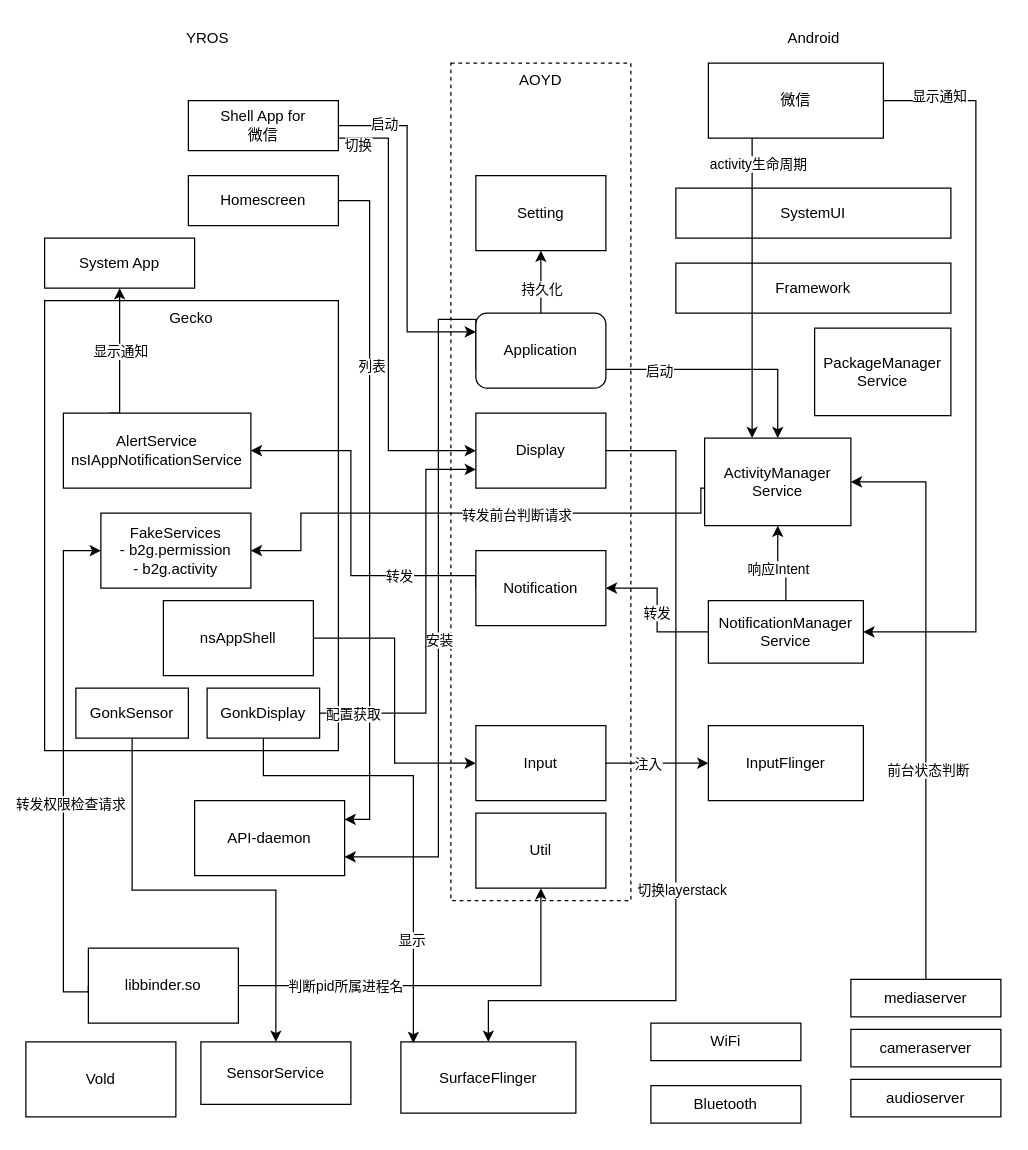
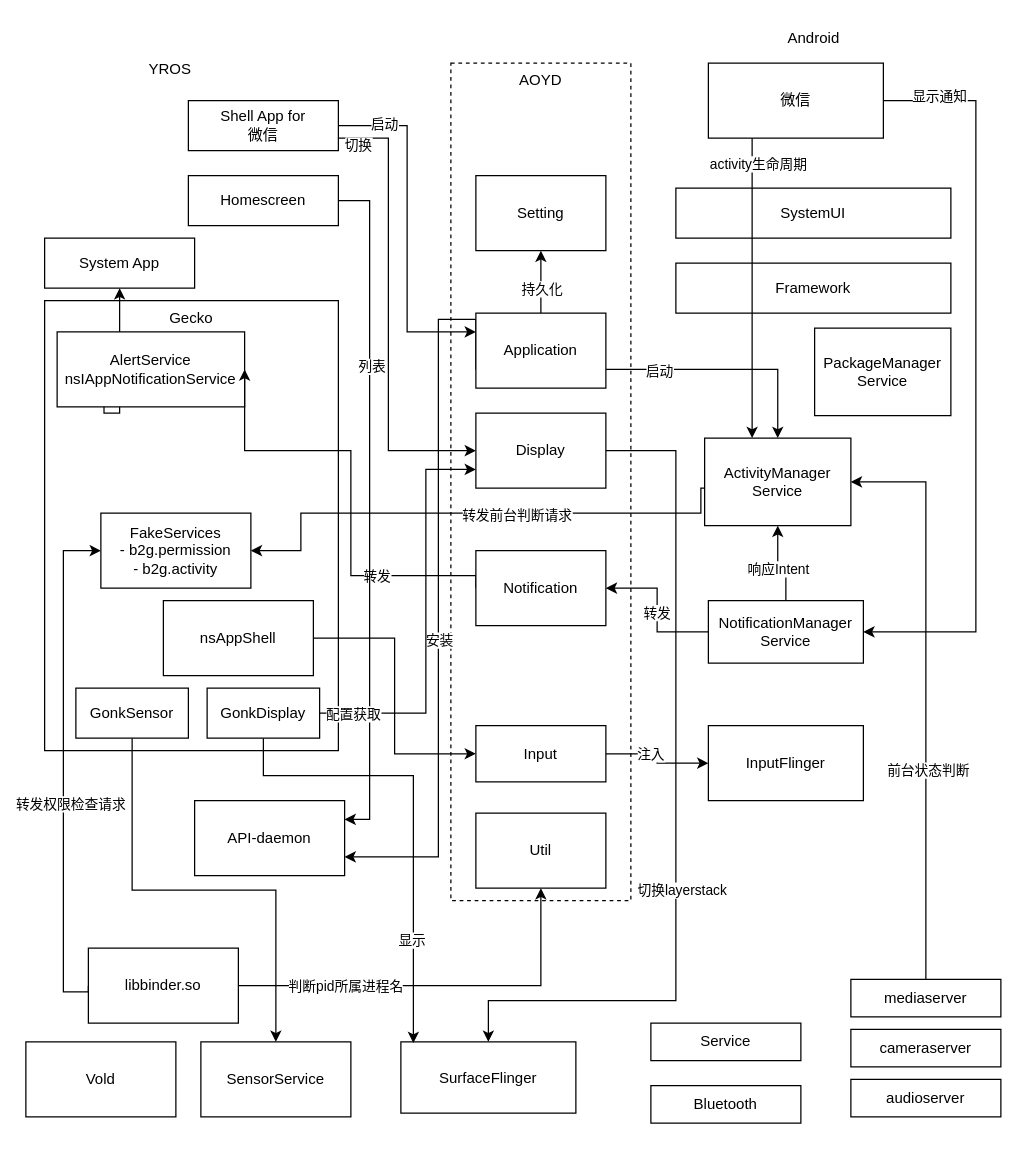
  <mxCell id="0" />
  <mxCell id="1" parent="0" />
  <mxCell id="2" value="AOYD" style="rounded=0;whiteSpace=wrap;html=1;verticalAlign=top;dashed=1;" vertex="1" parent="1"><mxGeometry x="360" y="50" width="144" height="670" as="geometry" /></mxCell>
- <mxCell id="3" value="YROS" style="text;html=1;align=center;verticalAlign=middle;resizable=0;points=[];autosize=1;strokeColor=none;fillColor=none;" vertex="1" parent="1"><mxGeometry x="140" y="20" width="50" height="20" as="geometry" /></mxCell>
+ <mxCell id="3" value="YROS" style="text;html=1;align=center;verticalAlign=middle;resizable=0;points=[];autosize=1;strokeColor=none;fillColor=none;" vertex="1" parent="1"><mxGeometry x="110" y="45" width="50" height="20" as="geometry" /></mxCell>
  <mxCell id="4" value="Android" style="text;html=1;align=center;verticalAlign=middle;resizable=0;points=[];autosize=1;strokeColor=none;fillColor=none;" vertex="1" parent="1"><mxGeometry x="620" y="20" width="60" height="20" as="geometry" /></mxCell>
  <mxCell id="5" style="edgeStyle=orthogonalEdgeStyle;rounded=0;orthogonalLoop=1;jettySize=auto;html=1;exitX=1;exitY=0.5;exitDx=0;exitDy=0;entryX=0;entryY=0.25;entryDx=0;entryDy=0;" edge="1" parent="1" source="9" target="19"><mxGeometry relative="1" as="geometry" /></mxCell>
  <mxCell id="6" value="启动" style="edgeLabel;html=1;align=center;verticalAlign=middle;resizable=0;points=[];" vertex="1" connectable="0" parent="5"><mxGeometry x="-0.735" y="2" relative="1" as="geometry"><mxPoint as="offset" /></mxGeometry></mxCell>
  <mxCell id="7" style="edgeStyle=orthogonalEdgeStyle;rounded=0;orthogonalLoop=1;jettySize=auto;html=1;exitX=1;exitY=0.75;exitDx=0;exitDy=0;entryX=0;entryY=0.5;entryDx=0;entryDy=0;" edge="1" parent="1" source="9" target="12"><mxGeometry relative="1" as="geometry"><Array as="points"><mxPoint x="310" y="110" /><mxPoint x="310" y="360" /></Array></mxGeometry></mxCell>
  <mxCell id="8" value="切换" style="edgeLabel;html=1;align=center;verticalAlign=middle;resizable=0;points=[];" vertex="1" connectable="0" parent="7"><mxGeometry x="-0.851" y="-2" relative="1" as="geometry"><mxPoint x="-12" y="3" as="offset" /></mxGeometry></mxCell>
  <mxCell id="9" value="Shell App for&lt;br&gt;微信" style="rounded=0;whiteSpace=wrap;html=1;" vertex="1" parent="1"><mxGeometry x="150" y="80" width="120" height="40" as="geometry" /></mxCell>
  <mxCell id="10" style="edgeStyle=orthogonalEdgeStyle;rounded=0;orthogonalLoop=1;jettySize=auto;html=1;exitX=1;exitY=0.5;exitDx=0;exitDy=0;" edge="1" parent="1" source="12" target="41"><mxGeometry relative="1" as="geometry"><Array as="points"><mxPoint x="540" y="360" /><mxPoint x="540" y="800" /><mxPoint x="390" y="800" /></Array></mxGeometry></mxCell>
  <mxCell id="11" value="切换layerstack" style="edgeLabel;html=1;align=center;verticalAlign=middle;resizable=0;points=[];" vertex="1" connectable="0" parent="10"><mxGeometry x="0.198" y="4" relative="1" as="geometry"><mxPoint as="offset" /></mxGeometry></mxCell>
  <mxCell id="12" value="Display" style="rounded=0;whiteSpace=wrap;html=1;verticalAlign=middle;" vertex="1" parent="1"><mxGeometry x="380" y="330" width="104" height="60" as="geometry" /></mxCell>
  <mxCell id="13" style="edgeStyle=orthogonalEdgeStyle;rounded=0;orthogonalLoop=1;jettySize=auto;html=1;exitX=0.5;exitY=0;exitDx=0;exitDy=0;entryX=0.5;entryY=1;entryDx=0;entryDy=0;" edge="1" parent="1" source="19" target="58"><mxGeometry relative="1" as="geometry" /></mxCell>
  <mxCell id="14" value="持久化" style="edgeLabel;html=1;align=center;verticalAlign=middle;resizable=0;points=[];" vertex="1" connectable="0" parent="13"><mxGeometry x="-0.343" y="-3" relative="1" as="geometry"><mxPoint x="-3" y="-4" as="offset" /></mxGeometry></mxCell>
  <mxCell id="15" style="edgeStyle=orthogonalEdgeStyle;rounded=0;orthogonalLoop=1;jettySize=auto;html=1;exitX=0;exitY=0.75;exitDx=0;exitDy=0;entryX=1;entryY=0.75;entryDx=0;entryDy=0;" edge="1" parent="1" source="19" target="40"><mxGeometry relative="1" as="geometry"><Array as="points"><mxPoint x="350" y="255" /><mxPoint x="350" y="685" /></Array></mxGeometry></mxCell>
  <mxCell id="16" value="安装" style="edgeLabel;html=1;align=center;verticalAlign=middle;resizable=0;points=[];" vertex="1" connectable="0" parent="15"><mxGeometry x="0.062" y="3" relative="1" as="geometry"><mxPoint x="-3" y="21" as="offset" /></mxGeometry></mxCell>
  <mxCell id="17" style="edgeStyle=orthogonalEdgeStyle;rounded=0;orthogonalLoop=1;jettySize=auto;html=1;exitX=1;exitY=0.75;exitDx=0;exitDy=0;" edge="1" parent="1" source="19" target="24"><mxGeometry relative="1" as="geometry" /></mxCell>
  <mxCell id="18" value="启动" style="edgeLabel;html=1;align=center;verticalAlign=middle;resizable=0;points=[];" vertex="1" connectable="0" parent="17"><mxGeometry x="-0.565" y="-1" relative="1" as="geometry"><mxPoint as="offset" /></mxGeometry></mxCell>
- <mxCell id="19" value="Application" style="whiteSpace=wrap;html=1;verticalAlign=middle;rounded=1;" vertex="1" parent="1"><mxGeometry x="380" y="250" width="104" height="60" as="geometry" /></mxCell>
+ <mxCell id="19" value="Application" style="rounded=0;whiteSpace=wrap;html=1;verticalAlign=middle;" vertex="1" parent="1"><mxGeometry x="380" y="250" width="104" height="60" as="geometry" /></mxCell>
  <mxCell id="20" value="Gecko" style="rounded=0;whiteSpace=wrap;html=1;verticalAlign=top;" vertex="1" parent="1"><mxGeometry x="35" y="240" width="235" height="360" as="geometry" /></mxCell>
  <mxCell id="21" value="PackageManager&lt;br&gt;Service" style="rounded=0;whiteSpace=wrap;html=1;verticalAlign=middle;" vertex="1" parent="1"><mxGeometry x="651" y="262" width="109" height="70" as="geometry" /></mxCell>
  <mxCell id="22" style="edgeStyle=orthogonalEdgeStyle;rounded=0;orthogonalLoop=1;jettySize=auto;html=1;exitX=0;exitY=0.75;exitDx=0;exitDy=0;entryX=1;entryY=0.5;entryDx=0;entryDy=0;" edge="1" parent="1" source="24" target="42"><mxGeometry relative="1" as="geometry"><Array as="points"><mxPoint x="560" y="390" /><mxPoint x="560" y="410" /><mxPoint x="240" y="410" /><mxPoint x="240" y="440" /></Array></mxGeometry></mxCell>
  <mxCell id="23" value="转发前台判断请求" style="edgeLabel;html=1;align=center;verticalAlign=middle;resizable=0;points=[];" vertex="1" connectable="0" parent="22"><mxGeometry x="-0.141" y="1" relative="1" as="geometry"><mxPoint as="offset" /></mxGeometry></mxCell>
  <mxCell id="24" value="ActivityManager&lt;br&gt;Service" style="rounded=0;whiteSpace=wrap;html=1;verticalAlign=middle;" vertex="1" parent="1"><mxGeometry x="563" y="350" width="117" height="70" as="geometry" /></mxCell>
  <mxCell id="25" style="edgeStyle=orthogonalEdgeStyle;rounded=0;orthogonalLoop=1;jettySize=auto;html=1;exitX=0;exitY=0.5;exitDx=0;exitDy=0;entryX=1;entryY=0.5;entryDx=0;entryDy=0;" edge="1" parent="1" source="29" target="36"><mxGeometry relative="1" as="geometry" /></mxCell>
  <mxCell id="26" value="转发" style="edgeLabel;html=1;align=center;verticalAlign=middle;resizable=0;points=[];" vertex="1" connectable="0" parent="25"><mxGeometry x="-0.239" y="1" relative="1" as="geometry"><mxPoint y="-12" as="offset" /></mxGeometry></mxCell>
  <mxCell id="27" style="edgeStyle=orthogonalEdgeStyle;rounded=0;orthogonalLoop=1;jettySize=auto;html=1;exitX=0.5;exitY=0;exitDx=0;exitDy=0;entryX=0.5;entryY=1;entryDx=0;entryDy=0;" edge="1" parent="1" source="29" target="24"><mxGeometry relative="1" as="geometry" /></mxCell>
  <mxCell id="28" value="响应Intent" style="edgeLabel;html=1;align=center;verticalAlign=middle;resizable=0;points=[];" vertex="1" connectable="0" parent="27"><mxGeometry x="0.312" relative="1" as="geometry"><mxPoint y="12" as="offset" /></mxGeometry></mxCell>
  <mxCell id="29" value="NotificationManager&lt;br&gt;Service" style="rounded=0;whiteSpace=wrap;html=1;verticalAlign=middle;" vertex="1" parent="1"><mxGeometry x="566" y="480" width="124" height="50" as="geometry" /></mxCell>
  <mxCell id="30" value="System App" style="rounded=0;whiteSpace=wrap;html=1;" vertex="1" parent="1"><mxGeometry x="35" y="190" width="120" height="40" as="geometry" /></mxCell>
  <mxCell id="31" style="edgeStyle=orthogonalEdgeStyle;rounded=0;orthogonalLoop=1;jettySize=auto;html=1;exitX=0.25;exitY=0;exitDx=0;exitDy=0;entryX=0.5;entryY=1;entryDx=0;entryDy=0;" edge="1" parent="1" source="33" target="30"><mxGeometry relative="1" as="geometry"><Array as="points"><mxPoint x="95" y="330" /></Array></mxGeometry></mxCell>
  <mxCell id="32" value="显示通知" style="edgeLabel;html=1;align=center;verticalAlign=middle;resizable=0;points=[];" vertex="1" connectable="0" parent="31"><mxGeometry x="0.152" relative="1" as="geometry"><mxPoint y="5" as="offset" /></mxGeometry></mxCell>
- <mxCell id="33" value="AlertService&lt;br&gt;nsIAppNotificationService" style="rounded=0;whiteSpace=wrap;html=1;" vertex="1" parent="1"><mxGeometry x="50" y="330" width="150" height="60" as="geometry" /></mxCell>
+ <mxCell id="33" value="AlertService&lt;br&gt;nsIAppNotificationService" style="rounded=0;whiteSpace=wrap;html=1;" vertex="1" parent="1"><mxGeometry x="45" y="265" width="150" height="60" as="geometry" /></mxCell>
  <mxCell id="34" style="edgeStyle=orthogonalEdgeStyle;rounded=0;orthogonalLoop=1;jettySize=auto;html=1;exitX=0;exitY=0.5;exitDx=0;exitDy=0;entryX=1;entryY=0.5;entryDx=0;entryDy=0;" edge="1" parent="1" source="36" target="33"><mxGeometry relative="1" as="geometry"><Array as="points"><mxPoint x="280" y="460" /><mxPoint x="280" y="360" /></Array></mxGeometry></mxCell>
  <mxCell id="35" value="转发" style="edgeLabel;html=1;align=center;verticalAlign=middle;resizable=0;points=[];" vertex="1" connectable="0" parent="34"><mxGeometry x="-0.501" y="3" relative="1" as="geometry"><mxPoint y="-3" as="offset" /></mxGeometry></mxCell>
  <mxCell id="36" value="Notification" style="rounded=0;whiteSpace=wrap;html=1;verticalAlign=middle;" vertex="1" parent="1"><mxGeometry x="380" y="440" width="104" height="60" as="geometry" /></mxCell>
  <mxCell id="37" style="edgeStyle=orthogonalEdgeStyle;rounded=0;orthogonalLoop=1;jettySize=auto;html=1;exitX=1;exitY=0.5;exitDx=0;exitDy=0;entryX=1;entryY=0.25;entryDx=0;entryDy=0;" edge="1" parent="1" source="39" target="40"><mxGeometry relative="1" as="geometry" /></mxCell>
  <mxCell id="38" value="列表" style="edgeLabel;html=1;align=center;verticalAlign=middle;resizable=0;points=[];" vertex="1" connectable="0" parent="37"><mxGeometry x="-0.42" y="1" relative="1" as="geometry"><mxPoint as="offset" /></mxGeometry></mxCell>
  <mxCell id="39" value="Homescreen" style="rounded=0;whiteSpace=wrap;html=1;" vertex="1" parent="1"><mxGeometry x="150" y="140" width="120" height="40" as="geometry" /></mxCell>
  <mxCell id="40" value="API-daemon" style="rounded=0;whiteSpace=wrap;html=1;" vertex="1" parent="1"><mxGeometry x="155" y="640" width="120" height="60" as="geometry" /></mxCell>
  <mxCell id="41" value="SurfaceFlinger" style="rounded=0;whiteSpace=wrap;html=1;verticalAlign=middle;" vertex="1" parent="1"><mxGeometry x="320" y="833" width="140" height="57" as="geometry" /></mxCell>
  <mxCell id="42" value="FakeServices&lt;br&gt;- b2g.permission&lt;br&gt;- b2g.activity" style="rounded=0;whiteSpace=wrap;html=1;" vertex="1" parent="1"><mxGeometry x="80" y="410" width="120" height="60" as="geometry" /></mxCell>
  <mxCell id="43" style="edgeStyle=orthogonalEdgeStyle;rounded=0;orthogonalLoop=1;jettySize=auto;html=1;exitX=0;exitY=0.5;exitDx=0;exitDy=0;entryX=0;entryY=0.5;entryDx=0;entryDy=0;" edge="1" parent="1" source="47" target="42"><mxGeometry relative="1" as="geometry"><Array as="points"><mxPoint x="50" y="793" /><mxPoint x="50" y="440" /></Array></mxGeometry></mxCell>
  <mxCell id="44" value="转发权限检查请求" style="edgeLabel;html=1;align=center;verticalAlign=middle;resizable=0;points=[];" vertex="1" connectable="0" parent="43"><mxGeometry x="-0.137" y="-5" relative="1" as="geometry"><mxPoint as="offset" /></mxGeometry></mxCell>
  <mxCell id="45" style="edgeStyle=orthogonalEdgeStyle;rounded=0;sketch=0;jumpStyle=none;orthogonalLoop=1;jettySize=auto;html=1;exitX=1;exitY=0.5;exitDx=0;exitDy=0;entryX=0.5;entryY=1;entryDx=0;entryDy=0;endArrow=classic;endFill=1;strokeColor=default;" edge="1" parent="1" source="47" target="78"><mxGeometry relative="1" as="geometry" /></mxCell>
  <mxCell id="46" value="判断pid所属进程名" style="edgeLabel;html=1;align=center;verticalAlign=middle;resizable=0;points=[];" vertex="1" connectable="0" parent="45"><mxGeometry x="-0.211" y="-2" relative="1" as="geometry"><mxPoint x="-41" y="-2" as="offset" /></mxGeometry></mxCell>
  <mxCell id="47" value="libbinder.so" style="rounded=0;whiteSpace=wrap;html=1;" vertex="1" parent="1"><mxGeometry x="70" y="758" width="120" height="60" as="geometry" /></mxCell>
  <mxCell id="48" value="InputFlinger" style="rounded=0;whiteSpace=wrap;html=1;" vertex="1" parent="1"><mxGeometry x="566" y="580" width="124" height="60" as="geometry" /></mxCell>
  <mxCell id="49" value="Vold" style="rounded=0;whiteSpace=wrap;html=1;" vertex="1" parent="1"><mxGeometry x="20" y="833" width="120" height="60" as="geometry" /></mxCell>
- <mxCell id="50" value="SensorService" style="rounded=0;whiteSpace=wrap;html=1;" vertex="1" parent="1"><mxGeometry x="160" y="833" width="120" height="50" as="geometry" /></mxCell>
+ <mxCell id="50" value="SensorService" style="rounded=0;whiteSpace=wrap;html=1;" vertex="1" parent="1"><mxGeometry x="160" y="833" width="120" height="60" as="geometry" /></mxCell>
  <mxCell id="51" value="Framework" style="rounded=0;whiteSpace=wrap;html=1;" vertex="1" parent="1"><mxGeometry x="540" y="210" width="220" height="40" as="geometry" /></mxCell>
  <mxCell id="52" value="SystemUI" style="rounded=0;whiteSpace=wrap;html=1;" vertex="1" parent="1"><mxGeometry x="540" y="150" width="220" height="40" as="geometry" /></mxCell>
  <mxCell id="53" style="edgeStyle=orthogonalEdgeStyle;rounded=0;orthogonalLoop=1;jettySize=auto;html=1;exitX=0.25;exitY=1;exitDx=0;exitDy=0;" edge="1" parent="1" source="57"><mxGeometry relative="1" as="geometry"><mxPoint x="601" y="350" as="targetPoint" /><Array as="points"><mxPoint x="601" y="350" /></Array></mxGeometry></mxCell>
  <mxCell id="54" value="activity生命周期" style="edgeLabel;html=1;align=center;verticalAlign=middle;resizable=0;points=[];" vertex="1" connectable="0" parent="53"><mxGeometry x="-0.737" y="4" relative="1" as="geometry"><mxPoint y="-12" as="offset" /></mxGeometry></mxCell>
  <mxCell id="55" style="edgeStyle=orthogonalEdgeStyle;rounded=0;sketch=0;jumpStyle=none;orthogonalLoop=1;jettySize=auto;html=1;exitX=1;exitY=0.5;exitDx=0;exitDy=0;entryX=1;entryY=0.5;entryDx=0;entryDy=0;endArrow=classic;endFill=1;strokeColor=default;" edge="1" parent="1" source="57" target="29"><mxGeometry relative="1" as="geometry"><Array as="points"><mxPoint x="780" y="80" /><mxPoint x="780" y="505" /></Array></mxGeometry></mxCell>
  <mxCell id="56" value="显示通知" style="edgeLabel;html=1;align=center;verticalAlign=middle;resizable=0;points=[];" vertex="1" connectable="0" parent="55"><mxGeometry x="-0.558" y="2" relative="1" as="geometry"><mxPoint x="-32" y="-60" as="offset" /></mxGeometry></mxCell>
  <mxCell id="57" value="微信" style="rounded=0;whiteSpace=wrap;html=1;" vertex="1" parent="1"><mxGeometry x="566" y="50" width="140" height="60" as="geometry" /></mxCell>
  <mxCell id="58" value="Setting" style="rounded=0;whiteSpace=wrap;html=1;" vertex="1" parent="1"><mxGeometry x="380" y="140" width="104" height="60" as="geometry" /></mxCell>
  <mxCell id="59" style="edgeStyle=orthogonalEdgeStyle;rounded=0;orthogonalLoop=1;jettySize=auto;html=1;exitX=1;exitY=0.5;exitDx=0;exitDy=0;entryX=0;entryY=0.5;entryDx=0;entryDy=0;" edge="1" parent="1" source="60" target="63"><mxGeometry relative="1" as="geometry" /></mxCell>
  <mxCell id="60" value="nsAppShell" style="rounded=0;whiteSpace=wrap;html=1;" vertex="1" parent="1"><mxGeometry x="130" y="480" width="120" height="60" as="geometry" /></mxCell>
  <mxCell id="61" style="edgeStyle=orthogonalEdgeStyle;rounded=0;orthogonalLoop=1;jettySize=auto;html=1;exitX=1;exitY=0.5;exitDx=0;exitDy=0;entryX=0;entryY=0.5;entryDx=0;entryDy=0;" edge="1" parent="1" source="63" target="48"><mxGeometry relative="1" as="geometry" /></mxCell>
  <mxCell id="62" value="注入" style="edgeLabel;html=1;align=center;verticalAlign=middle;resizable=0;points=[];" vertex="1" connectable="0" parent="61"><mxGeometry x="-0.297" y="-1" relative="1" as="geometry"><mxPoint x="4" y="-1" as="offset" /></mxGeometry></mxCell>
- <mxCell id="63" value="Input" style="rounded=0;whiteSpace=wrap;html=1;" vertex="1" parent="1"><mxGeometry x="380" y="580" width="104" height="60" as="geometry" /></mxCell>
+ <mxCell id="63" value="Input" style="rounded=0;whiteSpace=wrap;html=1;" vertex="1" parent="1"><mxGeometry x="380" y="580" width="104" height="45" as="geometry" /></mxCell>
  <mxCell id="64" style="edgeStyle=orthogonalEdgeStyle;rounded=0;orthogonalLoop=1;jettySize=auto;html=1;exitX=0.5;exitY=1;exitDx=0;exitDy=0;" edge="1" parent="1" source="65" target="50"><mxGeometry relative="1" as="geometry" /></mxCell>
  <mxCell id="65" value="GonkSensor" style="rounded=0;whiteSpace=wrap;html=1;" vertex="1" parent="1"><mxGeometry x="60" y="550" width="90" height="40" as="geometry" /></mxCell>
  <mxCell id="66" value="cameraserver" style="rounded=0;whiteSpace=wrap;html=1;" vertex="1" parent="1"><mxGeometry x="680" y="823" width="120" height="30" as="geometry" /></mxCell>
  <mxCell id="67" value="audioserver" style="rounded=0;whiteSpace=wrap;html=1;" vertex="1" parent="1"><mxGeometry x="680" y="863" width="120" height="30" as="geometry" /></mxCell>
  <mxCell id="68" style="edgeStyle=orthogonalEdgeStyle;rounded=0;sketch=0;jumpStyle=none;orthogonalLoop=1;jettySize=auto;html=1;exitX=0.5;exitY=0;exitDx=0;exitDy=0;entryX=1;entryY=0.5;entryDx=0;entryDy=0;endArrow=classic;endFill=1;strokeColor=default;" edge="1" parent="1" source="70" target="24"><mxGeometry relative="1" as="geometry" /></mxCell>
  <mxCell id="69" value="前台状态判断" style="edgeLabel;html=1;align=center;verticalAlign=middle;resizable=0;points=[];" vertex="1" connectable="0" parent="68"><mxGeometry x="-0.268" y="-1" relative="1" as="geometry"><mxPoint as="offset" /></mxGeometry></mxCell>
  <mxCell id="70" value="mediaserver" style="rounded=0;whiteSpace=wrap;html=1;" vertex="1" parent="1"><mxGeometry x="680" y="783" width="120" height="30" as="geometry" /></mxCell>
- <mxCell id="71" value="WiFi" style="rounded=0;whiteSpace=wrap;html=1;" vertex="1" parent="1"><mxGeometry x="520" y="818" width="120" height="30" as="geometry" /></mxCell>
+ <mxCell id="71" value="Service" style="rounded=0;whiteSpace=wrap;html=1;" vertex="1" parent="1"><mxGeometry x="520" y="818" width="120" height="30" as="geometry" /></mxCell>
  <mxCell id="72" value="Bluetooth" style="rounded=0;whiteSpace=wrap;html=1;" vertex="1" parent="1"><mxGeometry x="520" y="868" width="120" height="30" as="geometry" /></mxCell>
  <mxCell id="73" style="edgeStyle=orthogonalEdgeStyle;rounded=0;sketch=0;jumpStyle=none;orthogonalLoop=1;jettySize=auto;html=1;exitX=1;exitY=0.5;exitDx=0;exitDy=0;entryX=0;entryY=0.75;entryDx=0;entryDy=0;endArrow=classic;endFill=1;strokeColor=default;" edge="1" parent="1" source="77" target="12"><mxGeometry relative="1" as="geometry"><Array as="points"><mxPoint x="340" y="570" /><mxPoint x="340" y="375" /></Array></mxGeometry></mxCell>
  <mxCell id="74" value="配置获取" style="edgeLabel;html=1;align=center;verticalAlign=middle;resizable=0;points=[];" vertex="1" connectable="0" parent="73"><mxGeometry x="-0.914" y="-1" relative="1" as="geometry"><mxPoint x="12" y="-1" as="offset" /></mxGeometry></mxCell>
  <mxCell id="75" style="edgeStyle=orthogonalEdgeStyle;rounded=0;sketch=0;jumpStyle=none;orthogonalLoop=1;jettySize=auto;html=1;exitX=0.5;exitY=1;exitDx=0;exitDy=0;endArrow=classic;endFill=1;strokeColor=default;" edge="1" parent="1" source="77"><mxGeometry relative="1" as="geometry"><mxPoint x="330" y="834" as="targetPoint" /><Array as="points"><mxPoint x="210" y="620" /><mxPoint x="330" y="620" /><mxPoint x="330" y="834" /></Array></mxGeometry></mxCell>
  <mxCell id="76" value="显示" style="edgeLabel;html=1;align=center;verticalAlign=middle;resizable=0;points=[];" vertex="1" connectable="0" parent="75"><mxGeometry x="0.544" y="-2" relative="1" as="geometry"><mxPoint as="offset" /></mxGeometry></mxCell>
  <mxCell id="77" value="GonkDisplay" style="rounded=0;whiteSpace=wrap;html=1;" vertex="1" parent="1"><mxGeometry x="165" y="550" width="90" height="40" as="geometry" /></mxCell>
  <mxCell id="78" value="Util" style="rounded=0;whiteSpace=wrap;html=1;" vertex="1" parent="1"><mxGeometry x="380" y="650" width="104" height="60" as="geometry" /></mxCell>
